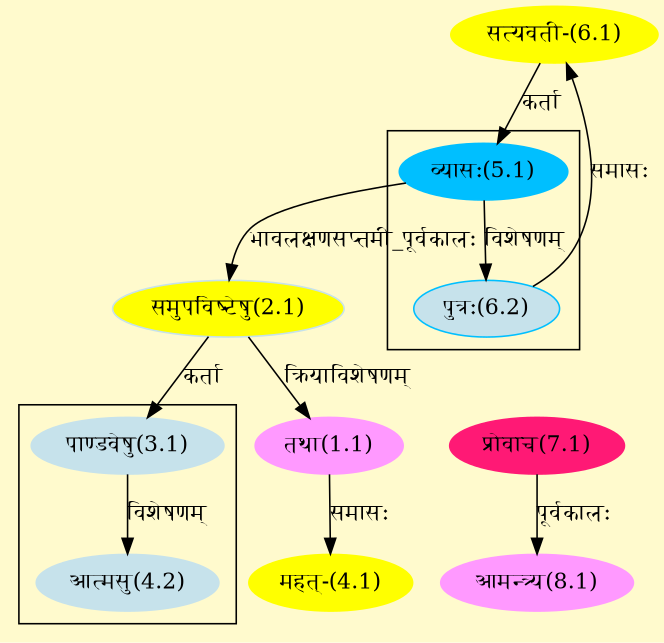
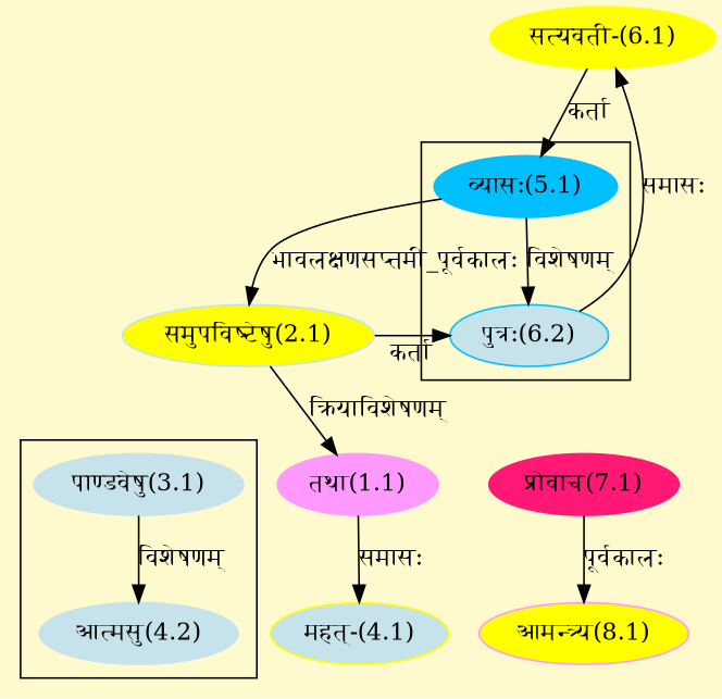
  digraph {
    bgcolor=lemonchiffon1
    compound=true
    rankdir=BT
    node [color="#C6E2EB" style=filled]
    edge [dir=back]
    n1 [label="आत्मसु(4.2)"]
    n2 [label="पाण्डवेषु(3.1)"]
    n3 [color="#00BFFF" fillcolor="#C6E2EB" label="पुत्रः(6.2)"]
    n4 [color="#00BFFF" label="व्यासः(5.1)"]
    n5 [fillcolor="#FFFF00" label="समुपविष्टेषु(2.1)"]
    n6 [color="#FFFF00" label="सत्यवती-(6.1)"]
    n7 [color="#FF1975" label="प्रोवाच(7.1)"]
    n8 [color="#FF99FF" label="तथा(1.1)"]
-   n9 [color="#FFFF00" label="महत्-(4.1)"]
-   n10 [color="#FF99FF" label="आमन्त्र्य(8.1)"]
+   n9 [color="#FFFF00" label="महत्-(4.1)" fillcolor="#C6E2EB"]
+   n10 [color="#FF99FF" label="आमन्त्र्य(8.1)" fillcolor="#FFFF00"]
    subgraph cluster_1 {
      n1
      n2
    }
    subgraph cluster_2 {
      n3
      n4
    }
    n1 -> n2 [label="विशेषणम्"]
-   n2 -> n5 [label="कर्ता"]
+   n3 -> n5 [label="कर्ता"]
    n3 -> n4 [label="विशेषणम्"]
    n4 -> n6 [label="कर्ता"]
    n5 -> n4 [label="भावलक्षणसप्तमी_पूर्वकालः"]
    n6 -> n3 [label="समासः"]
    n8 -> n5 [label="क्रियाविशेषणम्"]
    n9 -> n8 [label="समासः"]
    n10 -> n7 [label="पूर्वकालः"]
  }
